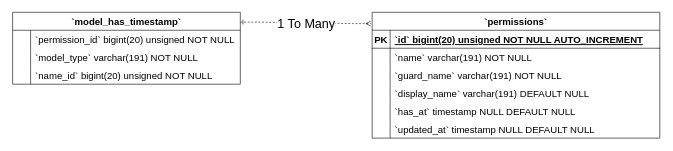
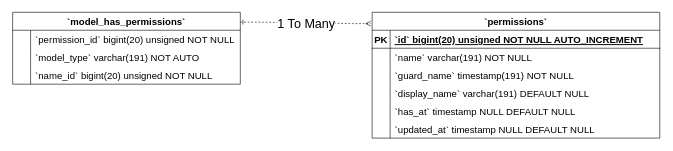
  <mxCell id="0" />
  <mxCell id="1" parent="0" />
  <mxCell id="2" value="`permissions`" style="shape=table;startSize=30;container=1;collapsible=1;childLayout=tableLayout;fixedRows=1;rowLines=0;fontStyle=1;align=center;resizeLast=1;fontSize=16;" parent="1" vertex="1"><mxGeometry x="620" y="20" width="480" height="210" as="geometry" /></mxCell>
  <mxCell id="3" value="" style="shape=tableRow;horizontal=0;startSize=0;swimlaneHead=0;swimlaneBody=0;fillColor=none;collapsible=0;dropTarget=0;points=[[0,0.5],[1,0.5]];portConstraint=eastwest;strokeColor=inherit;top=0;left=0;right=0;bottom=1;fontSize=16;" parent="2" vertex="1"><mxGeometry y="30" width="480" height="30" as="geometry" /></mxCell>
  <mxCell id="4" value="PK" style="shape=partialRectangle;overflow=hidden;connectable=0;fillColor=none;strokeColor=inherit;top=0;left=0;bottom=0;right=0;fontStyle=1;fontSize=16;" parent="3" vertex="1"><mxGeometry width="30" height="30" as="geometry"><mxRectangle width="30" height="30" as="alternateBounds" /></mxGeometry></mxCell>
  <mxCell id="5" value="`id` bigint(20) unsigned NOT NULL AUTO_INCREMENT" style="shape=partialRectangle;overflow=hidden;connectable=0;fillColor=none;align=left;strokeColor=inherit;top=0;left=0;bottom=0;right=0;spacingLeft=6;fontStyle=5;fontSize=16;" parent="3" vertex="1"><mxGeometry x="30" width="450" height="30" as="geometry"><mxRectangle width="450" height="30" as="alternateBounds" /></mxGeometry></mxCell>
  <mxCell id="6" value="" style="shape=tableRow;horizontal=0;startSize=0;swimlaneHead=0;swimlaneBody=0;fillColor=none;collapsible=0;dropTarget=0;points=[[0,0.5],[1,0.5]];portConstraint=eastwest;strokeColor=inherit;top=0;left=0;right=0;bottom=0;fontSize=16;" parent="2" vertex="1"><mxGeometry y="60" width="480" height="30" as="geometry" /></mxCell>
  <mxCell id="7" value="" style="shape=partialRectangle;overflow=hidden;connectable=0;fillColor=none;strokeColor=inherit;top=0;left=0;bottom=0;right=0;fontSize=16;" parent="6" vertex="1"><mxGeometry width="30" height="30" as="geometry"><mxRectangle width="30" height="30" as="alternateBounds" /></mxGeometry></mxCell>
  <mxCell id="8" value="`name` varchar(191) NOT NULL" style="shape=partialRectangle;overflow=hidden;connectable=0;fillColor=none;align=left;strokeColor=inherit;top=0;left=0;bottom=0;right=0;spacingLeft=6;fontSize=16;" parent="6" vertex="1"><mxGeometry x="30" width="450" height="30" as="geometry"><mxRectangle width="450" height="30" as="alternateBounds" /></mxGeometry></mxCell>
  <mxCell id="9" value="" style="shape=tableRow;horizontal=0;startSize=0;swimlaneHead=0;swimlaneBody=0;fillColor=none;collapsible=0;dropTarget=0;points=[[0,0.5],[1,0.5]];portConstraint=eastwest;strokeColor=inherit;top=0;left=0;right=0;bottom=0;fontSize=16;" parent="2" vertex="1"><mxGeometry y="90" width="480" height="30" as="geometry" /></mxCell>
  <mxCell id="10" value="" style="shape=partialRectangle;overflow=hidden;connectable=0;fillColor=none;strokeColor=inherit;top=0;left=0;bottom=0;right=0;fontSize=16;" parent="9" vertex="1"><mxGeometry width="30" height="30" as="geometry"><mxRectangle width="30" height="30" as="alternateBounds" /></mxGeometry></mxCell>
- <mxCell id="11" value="`guard_name` varchar(191) NOT NULL" style="shape=partialRectangle;overflow=hidden;connectable=0;fillColor=none;align=left;strokeColor=inherit;top=0;left=0;bottom=0;right=0;spacingLeft=6;fontSize=16;" parent="9" vertex="1"><mxGeometry x="30" width="450" height="30" as="geometry"><mxRectangle width="450" height="30" as="alternateBounds" /></mxGeometry></mxCell>
+ <mxCell id="11" value="`guard_name` timestamp(191) NOT NULL" style="shape=partialRectangle;overflow=hidden;connectable=0;fillColor=none;align=left;strokeColor=inherit;top=0;left=0;bottom=0;right=0;spacingLeft=6;fontSize=16;" parent="9" vertex="1"><mxGeometry x="30" width="450" height="30" as="geometry"><mxRectangle width="450" height="30" as="alternateBounds" /></mxGeometry></mxCell>
  <mxCell id="12" value="" style="shape=tableRow;horizontal=0;startSize=0;swimlaneHead=0;swimlaneBody=0;fillColor=none;collapsible=0;dropTarget=0;points=[[0,0.5],[1,0.5]];portConstraint=eastwest;strokeColor=inherit;top=0;left=0;right=0;bottom=0;fontSize=16;" parent="2" vertex="1"><mxGeometry y="120" width="480" height="30" as="geometry" /></mxCell>
  <mxCell id="13" value="" style="shape=partialRectangle;overflow=hidden;connectable=0;fillColor=none;strokeColor=inherit;top=0;left=0;bottom=0;right=0;fontSize=16;" parent="12" vertex="1"><mxGeometry width="30" height="30" as="geometry"><mxRectangle width="30" height="30" as="alternateBounds" /></mxGeometry></mxCell>
  <mxCell id="14" value="`display_name` varchar(191) DEFAULT NULL" style="shape=partialRectangle;overflow=hidden;connectable=0;fillColor=none;align=left;strokeColor=inherit;top=0;left=0;bottom=0;right=0;spacingLeft=6;fontSize=16;" parent="12" vertex="1"><mxGeometry x="30" width="450" height="30" as="geometry"><mxRectangle width="450" height="30" as="alternateBounds" /></mxGeometry></mxCell>
  <mxCell id="15" value="" style="shape=tableRow;horizontal=0;startSize=0;swimlaneHead=0;swimlaneBody=0;fillColor=none;collapsible=0;dropTarget=0;points=[[0,0.5],[1,0.5]];portConstraint=eastwest;strokeColor=inherit;top=0;left=0;right=0;bottom=0;fontSize=16;" parent="2" vertex="1"><mxGeometry y="150" width="480" height="30" as="geometry" /></mxCell>
  <mxCell id="16" value="" style="shape=partialRectangle;overflow=hidden;connectable=0;fillColor=none;strokeColor=inherit;top=0;left=0;bottom=0;right=0;fontSize=16;" parent="15" vertex="1"><mxGeometry width="30" height="30" as="geometry"><mxRectangle width="30" height="30" as="alternateBounds" /></mxGeometry></mxCell>
  <mxCell id="17" value="`has_at` timestamp NULL DEFAULT NULL" style="shape=partialRectangle;overflow=hidden;connectable=0;fillColor=none;align=left;strokeColor=inherit;top=0;left=0;bottom=0;right=0;spacingLeft=6;fontSize=16;" parent="15" vertex="1"><mxGeometry x="30" width="450" height="30" as="geometry"><mxRectangle width="450" height="30" as="alternateBounds" /></mxGeometry></mxCell>
  <mxCell id="18" value="" style="shape=tableRow;horizontal=0;startSize=0;swimlaneHead=0;swimlaneBody=0;fillColor=none;collapsible=0;dropTarget=0;points=[[0,0.5],[1,0.5]];portConstraint=eastwest;strokeColor=inherit;top=0;left=0;right=0;bottom=0;fontSize=16;" parent="2" vertex="1"><mxGeometry y="180" width="480" height="30" as="geometry" /></mxCell>
  <mxCell id="19" value="" style="shape=partialRectangle;overflow=hidden;connectable=0;fillColor=none;strokeColor=inherit;top=0;left=0;bottom=0;right=0;fontSize=16;" parent="18" vertex="1"><mxGeometry width="30" height="30" as="geometry"><mxRectangle width="30" height="30" as="alternateBounds" /></mxGeometry></mxCell>
  <mxCell id="20" value="`updated_at` timestamp NULL DEFAULT NULL" style="shape=partialRectangle;overflow=hidden;connectable=0;fillColor=none;align=left;strokeColor=inherit;top=0;left=0;bottom=0;right=0;spacingLeft=6;fontSize=16;" parent="18" vertex="1"><mxGeometry x="30" width="450" height="30" as="geometry"><mxRectangle width="450" height="30" as="alternateBounds" /></mxGeometry></mxCell>
- <mxCell id="21" value="`model_has_timestamp`" style="shape=table;startSize=30;container=1;collapsible=1;childLayout=tableLayout;fixedRows=1;rowLines=0;fontStyle=1;align=center;resizeLast=1;fontSize=16;" parent="1" vertex="1"><mxGeometry x="20" y="20" width="380" height="120" as="geometry" /></mxCell>
+ <mxCell id="21" value="`model_has_permissions`" style="shape=table;startSize=30;container=1;collapsible=1;childLayout=tableLayout;fixedRows=1;rowLines=0;fontStyle=1;align=center;resizeLast=1;fontSize=16;" parent="1" vertex="1"><mxGeometry x="20" y="20" width="380" height="120" as="geometry" /></mxCell>
  <mxCell id="22" value="" style="shape=tableRow;horizontal=0;startSize=0;swimlaneHead=0;swimlaneBody=0;fillColor=none;collapsible=0;dropTarget=0;points=[[0,0.5],[1,0.5]];portConstraint=eastwest;strokeColor=inherit;top=0;left=0;right=0;bottom=0;fontSize=16;" parent="21" vertex="1"><mxGeometry y="30" width="380" height="30" as="geometry" /></mxCell>
  <mxCell id="23" value="" style="shape=partialRectangle;overflow=hidden;connectable=0;fillColor=none;strokeColor=inherit;top=0;left=0;bottom=0;right=0;fontSize=16;" parent="22" vertex="1"><mxGeometry width="30" height="30" as="geometry"><mxRectangle width="30" height="30" as="alternateBounds" /></mxGeometry></mxCell>
  <mxCell id="24" value="`permission_id` bigint(20) unsigned NOT NULL" style="shape=partialRectangle;overflow=hidden;connectable=0;fillColor=none;align=left;strokeColor=inherit;top=0;left=0;bottom=0;right=0;spacingLeft=6;fontSize=16;" parent="22" vertex="1"><mxGeometry x="30" width="350" height="30" as="geometry"><mxRectangle width="350" height="30" as="alternateBounds" /></mxGeometry></mxCell>
  <mxCell id="25" value="" style="shape=tableRow;horizontal=0;startSize=0;swimlaneHead=0;swimlaneBody=0;fillColor=none;collapsible=0;dropTarget=0;points=[[0,0.5],[1,0.5]];portConstraint=eastwest;strokeColor=inherit;top=0;left=0;right=0;bottom=0;fontSize=16;" parent="21" vertex="1"><mxGeometry y="60" width="380" height="30" as="geometry" /></mxCell>
  <mxCell id="26" value="" style="shape=partialRectangle;overflow=hidden;connectable=0;fillColor=none;strokeColor=inherit;top=0;left=0;bottom=0;right=0;fontSize=16;" parent="25" vertex="1"><mxGeometry width="30" height="30" as="geometry"><mxRectangle width="30" height="30" as="alternateBounds" /></mxGeometry></mxCell>
- <mxCell id="27" value="`model_type` varchar(191) NOT NULL" style="shape=partialRectangle;overflow=hidden;connectable=0;fillColor=none;align=left;strokeColor=inherit;top=0;left=0;bottom=0;right=0;spacingLeft=6;fontSize=16;" parent="25" vertex="1"><mxGeometry x="30" width="350" height="30" as="geometry"><mxRectangle width="350" height="30" as="alternateBounds" /></mxGeometry></mxCell>
+ <mxCell id="27" value="`model_type` varchar(191) NOT AUTO" style="shape=partialRectangle;overflow=hidden;connectable=0;fillColor=none;align=left;strokeColor=inherit;top=0;left=0;bottom=0;right=0;spacingLeft=6;fontSize=16;" parent="25" vertex="1"><mxGeometry x="30" width="350" height="30" as="geometry"><mxRectangle width="350" height="30" as="alternateBounds" /></mxGeometry></mxCell>
  <mxCell id="28" value="" style="shape=tableRow;horizontal=0;startSize=0;swimlaneHead=0;swimlaneBody=0;fillColor=none;collapsible=0;dropTarget=0;points=[[0,0.5],[1,0.5]];portConstraint=eastwest;strokeColor=inherit;top=0;left=0;right=0;bottom=0;fontSize=16;" parent="21" vertex="1"><mxGeometry y="90" width="380" height="30" as="geometry" /></mxCell>
  <mxCell id="29" value="" style="shape=partialRectangle;overflow=hidden;connectable=0;fillColor=none;strokeColor=inherit;top=0;left=0;bottom=0;right=0;fontSize=16;" parent="28" vertex="1"><mxGeometry width="30" height="30" as="geometry"><mxRectangle width="30" height="30" as="alternateBounds" /></mxGeometry></mxCell>
  <mxCell id="30" value="`name_id` bigint(20) unsigned NOT NULL" style="shape=partialRectangle;overflow=hidden;connectable=0;fillColor=none;align=left;strokeColor=inherit;top=0;left=0;bottom=0;right=0;spacingLeft=6;fontSize=16;" parent="28" vertex="1"><mxGeometry x="30" width="350" height="30" as="geometry"><mxRectangle width="350" height="30" as="alternateBounds" /></mxGeometry></mxCell>
  <mxCell id="31" value="" style="edgeStyle=entityRelationEdgeStyle;fontSize=12;html=1;endArrow=ERmany;rounded=0;exitX=1.001;exitY=0.137;exitDx=0;exitDy=0;exitPerimeter=0;entryX=-0.005;entryY=0.09;entryDx=0;entryDy=0;entryPerimeter=0;endFill=0;startArrow=ERone;startFill=0;dashed=1;" parent="1" source="21" target="2" edge="1"><mxGeometry width="100" height="100" relative="1" as="geometry"><mxPoint x="560" y="50" as="sourcePoint" /><mxPoint x="660" y="-50" as="targetPoint" /></mxGeometry></mxCell>
  <mxCell id="32" value="&lt;font style=&quot;font-size: 21px;&quot;&gt;1 To Many&lt;/font&gt;" style="edgeLabel;html=1;align=center;verticalAlign=middle;resizable=0;points=[];" parent="31" vertex="1" connectable="0"><mxGeometry x="0.014" relative="1" as="geometry"><mxPoint x="-1" as="offset" /></mxGeometry></mxCell>
